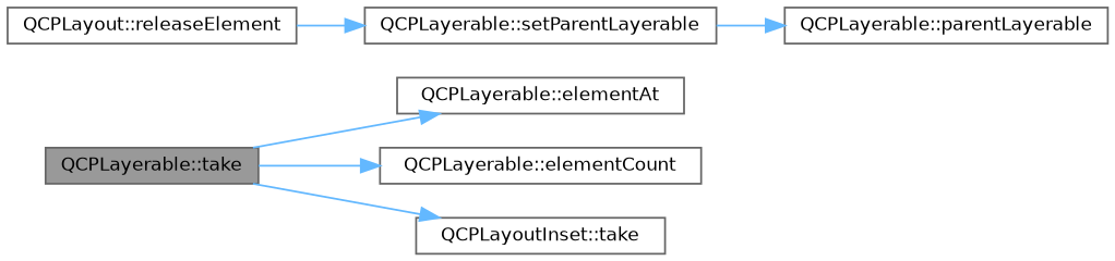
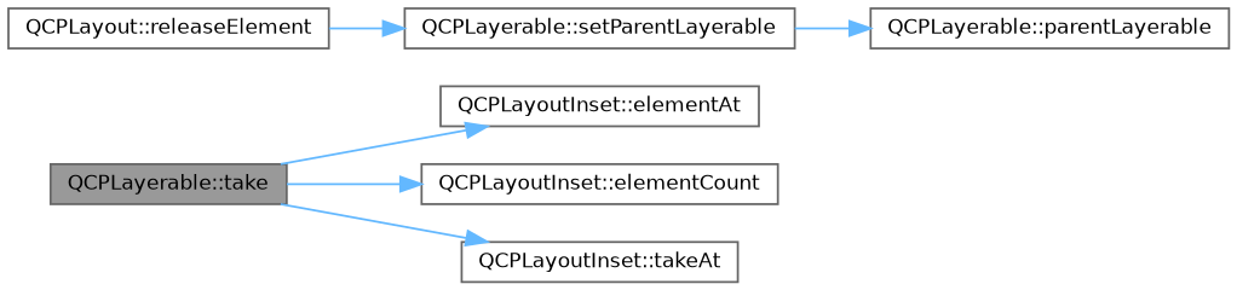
  digraph {
    rankdir=LR
    node [color=grey40 fillcolor=white fontname=Helvetica fontsize=10 shape=box style=filled]
    edge [color=steelblue1 fontname=Helvetica fontsize=10 labelfontname=Helvetica labelfontsize=10 style=solid]
    n1 [color=gray40 fillcolor=grey60 fontcolor=black height=0.2 label="QCPLayerable::take" width=0.4]
-   n2 [height=0.2 label="QCPLayerable::elementAt" width=0.4]
-   n3 [height=0.2 label="QCPLayerable::elementCount" width=0.4]
-   n4 [height=0.2 label="QCPLayoutInset::take" width=0.4]
+   n2 [height=0.2 label="QCPLayoutInset::elementAt" width=0.4]
+   n3 [height=0.2 label="QCPLayoutInset::elementCount" width=0.4]
+   n4 [height=0.2 label="QCPLayoutInset::takeAt" width=0.4]
    n5 [height=0.2 label="QCPLayout::releaseElement" width=0.4]
    n6 [height=0.2 label="QCPLayerable::setParentLayerable" width=0.4]
    n7 [height=0.2 label="QCPLayerable::parentLayerable" width=0.4]
    n1 -> n2
    n1 -> n3
    n1 -> n4
    n5 -> n6
    n6 -> n7
  }
